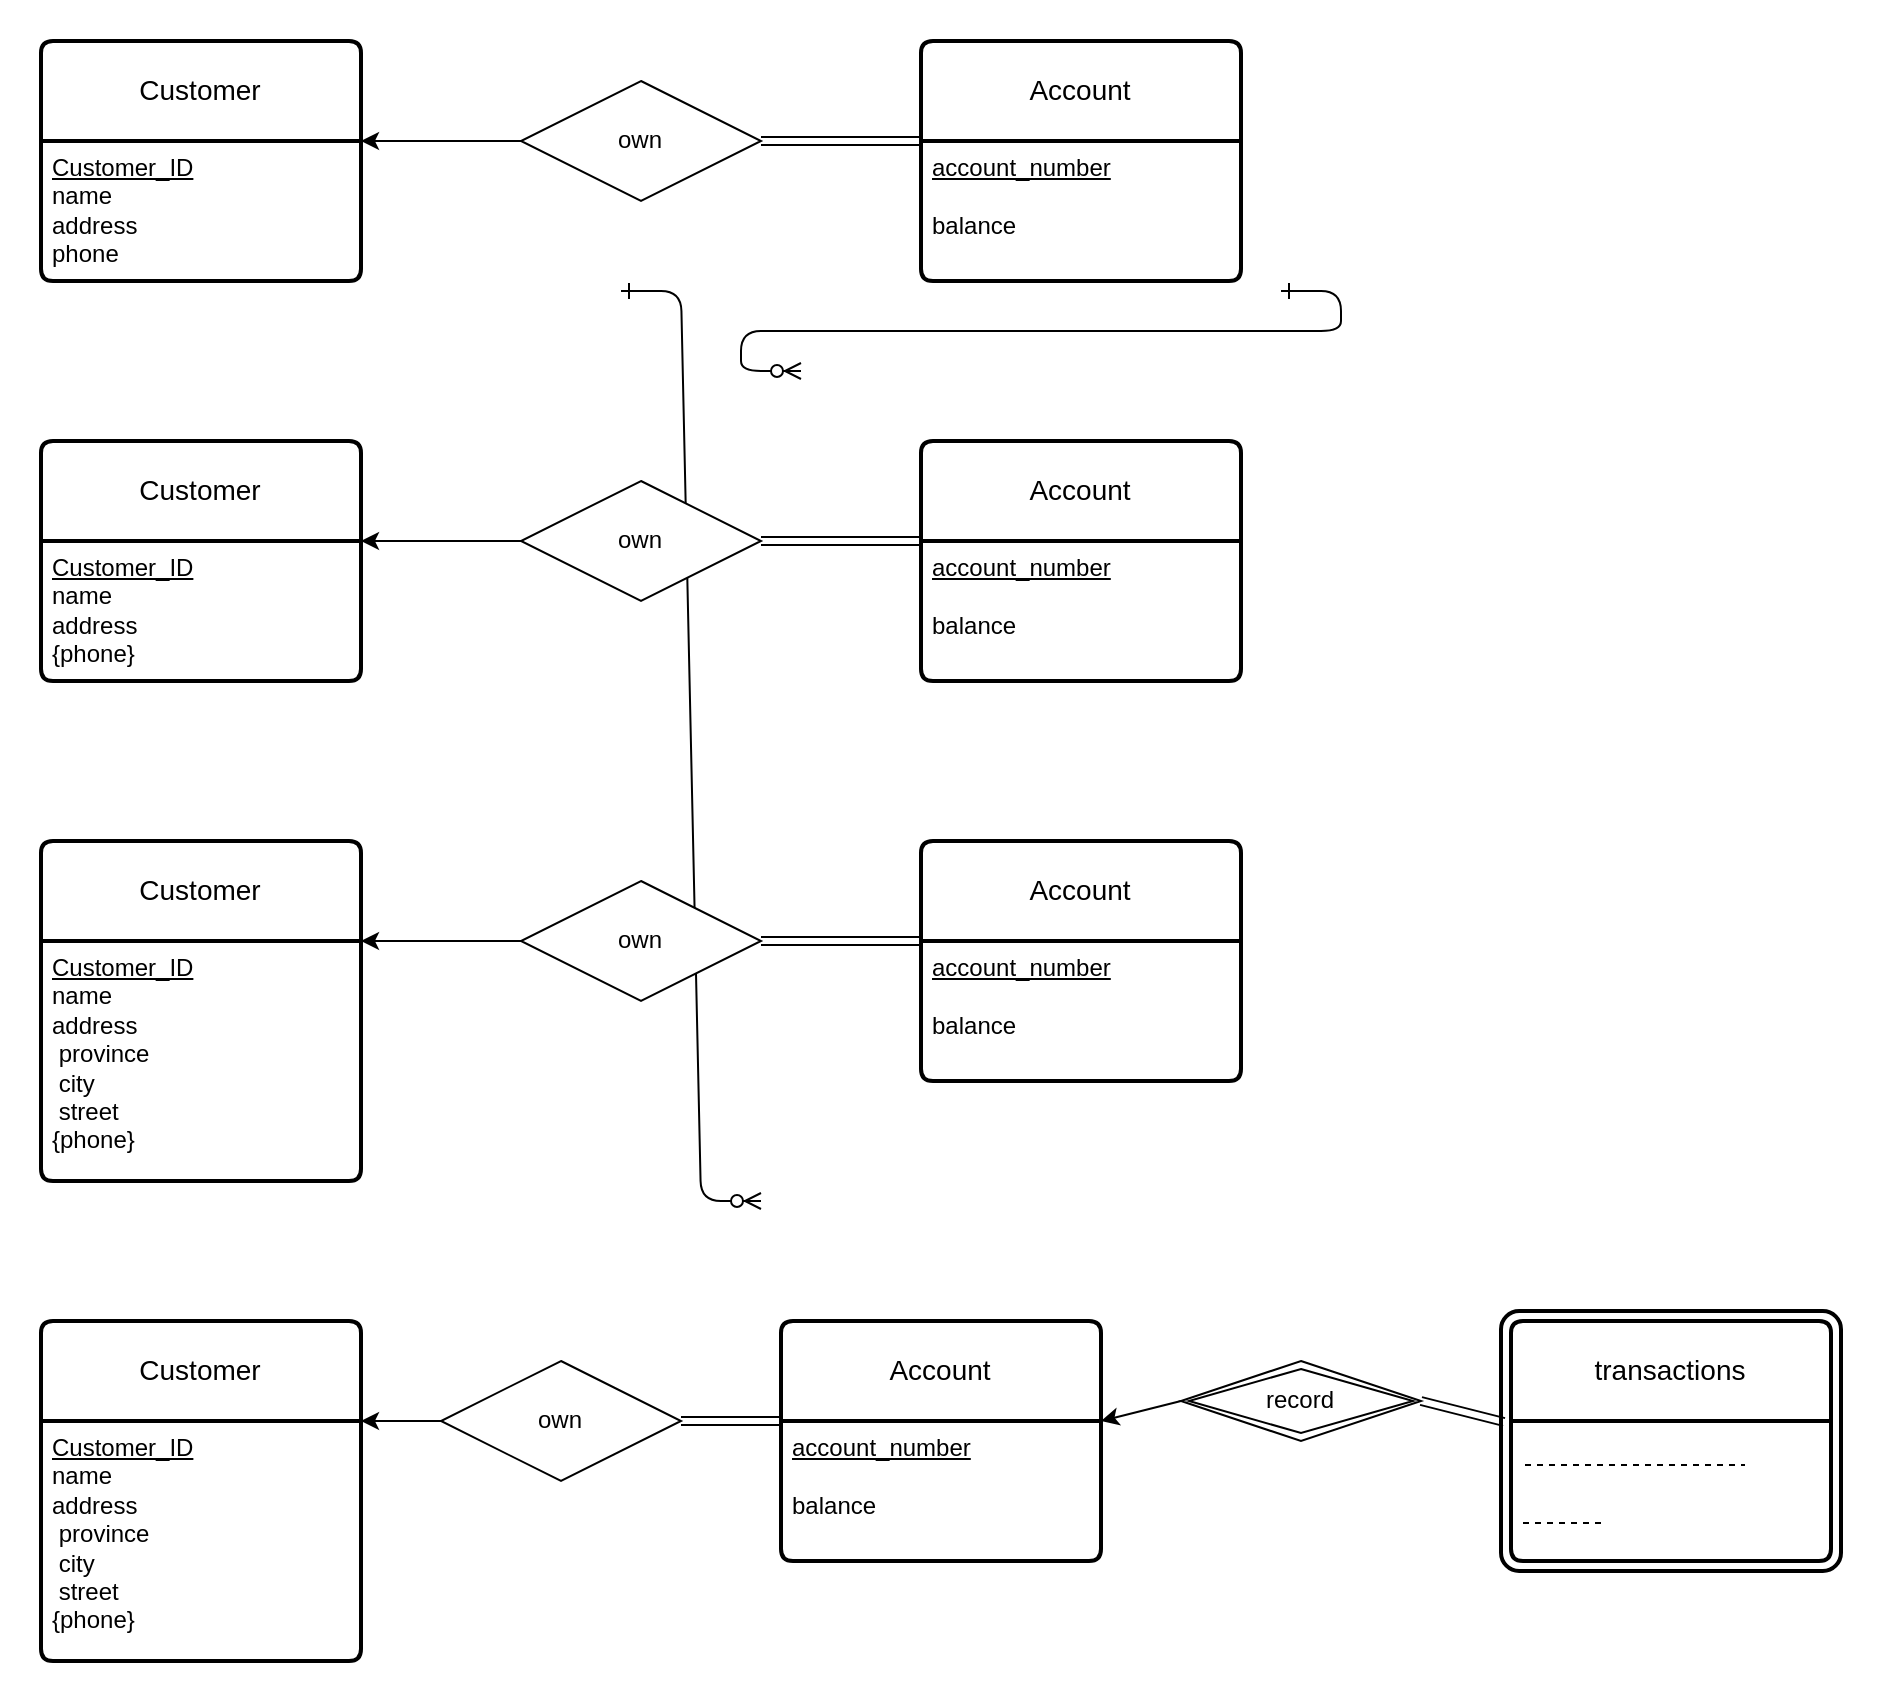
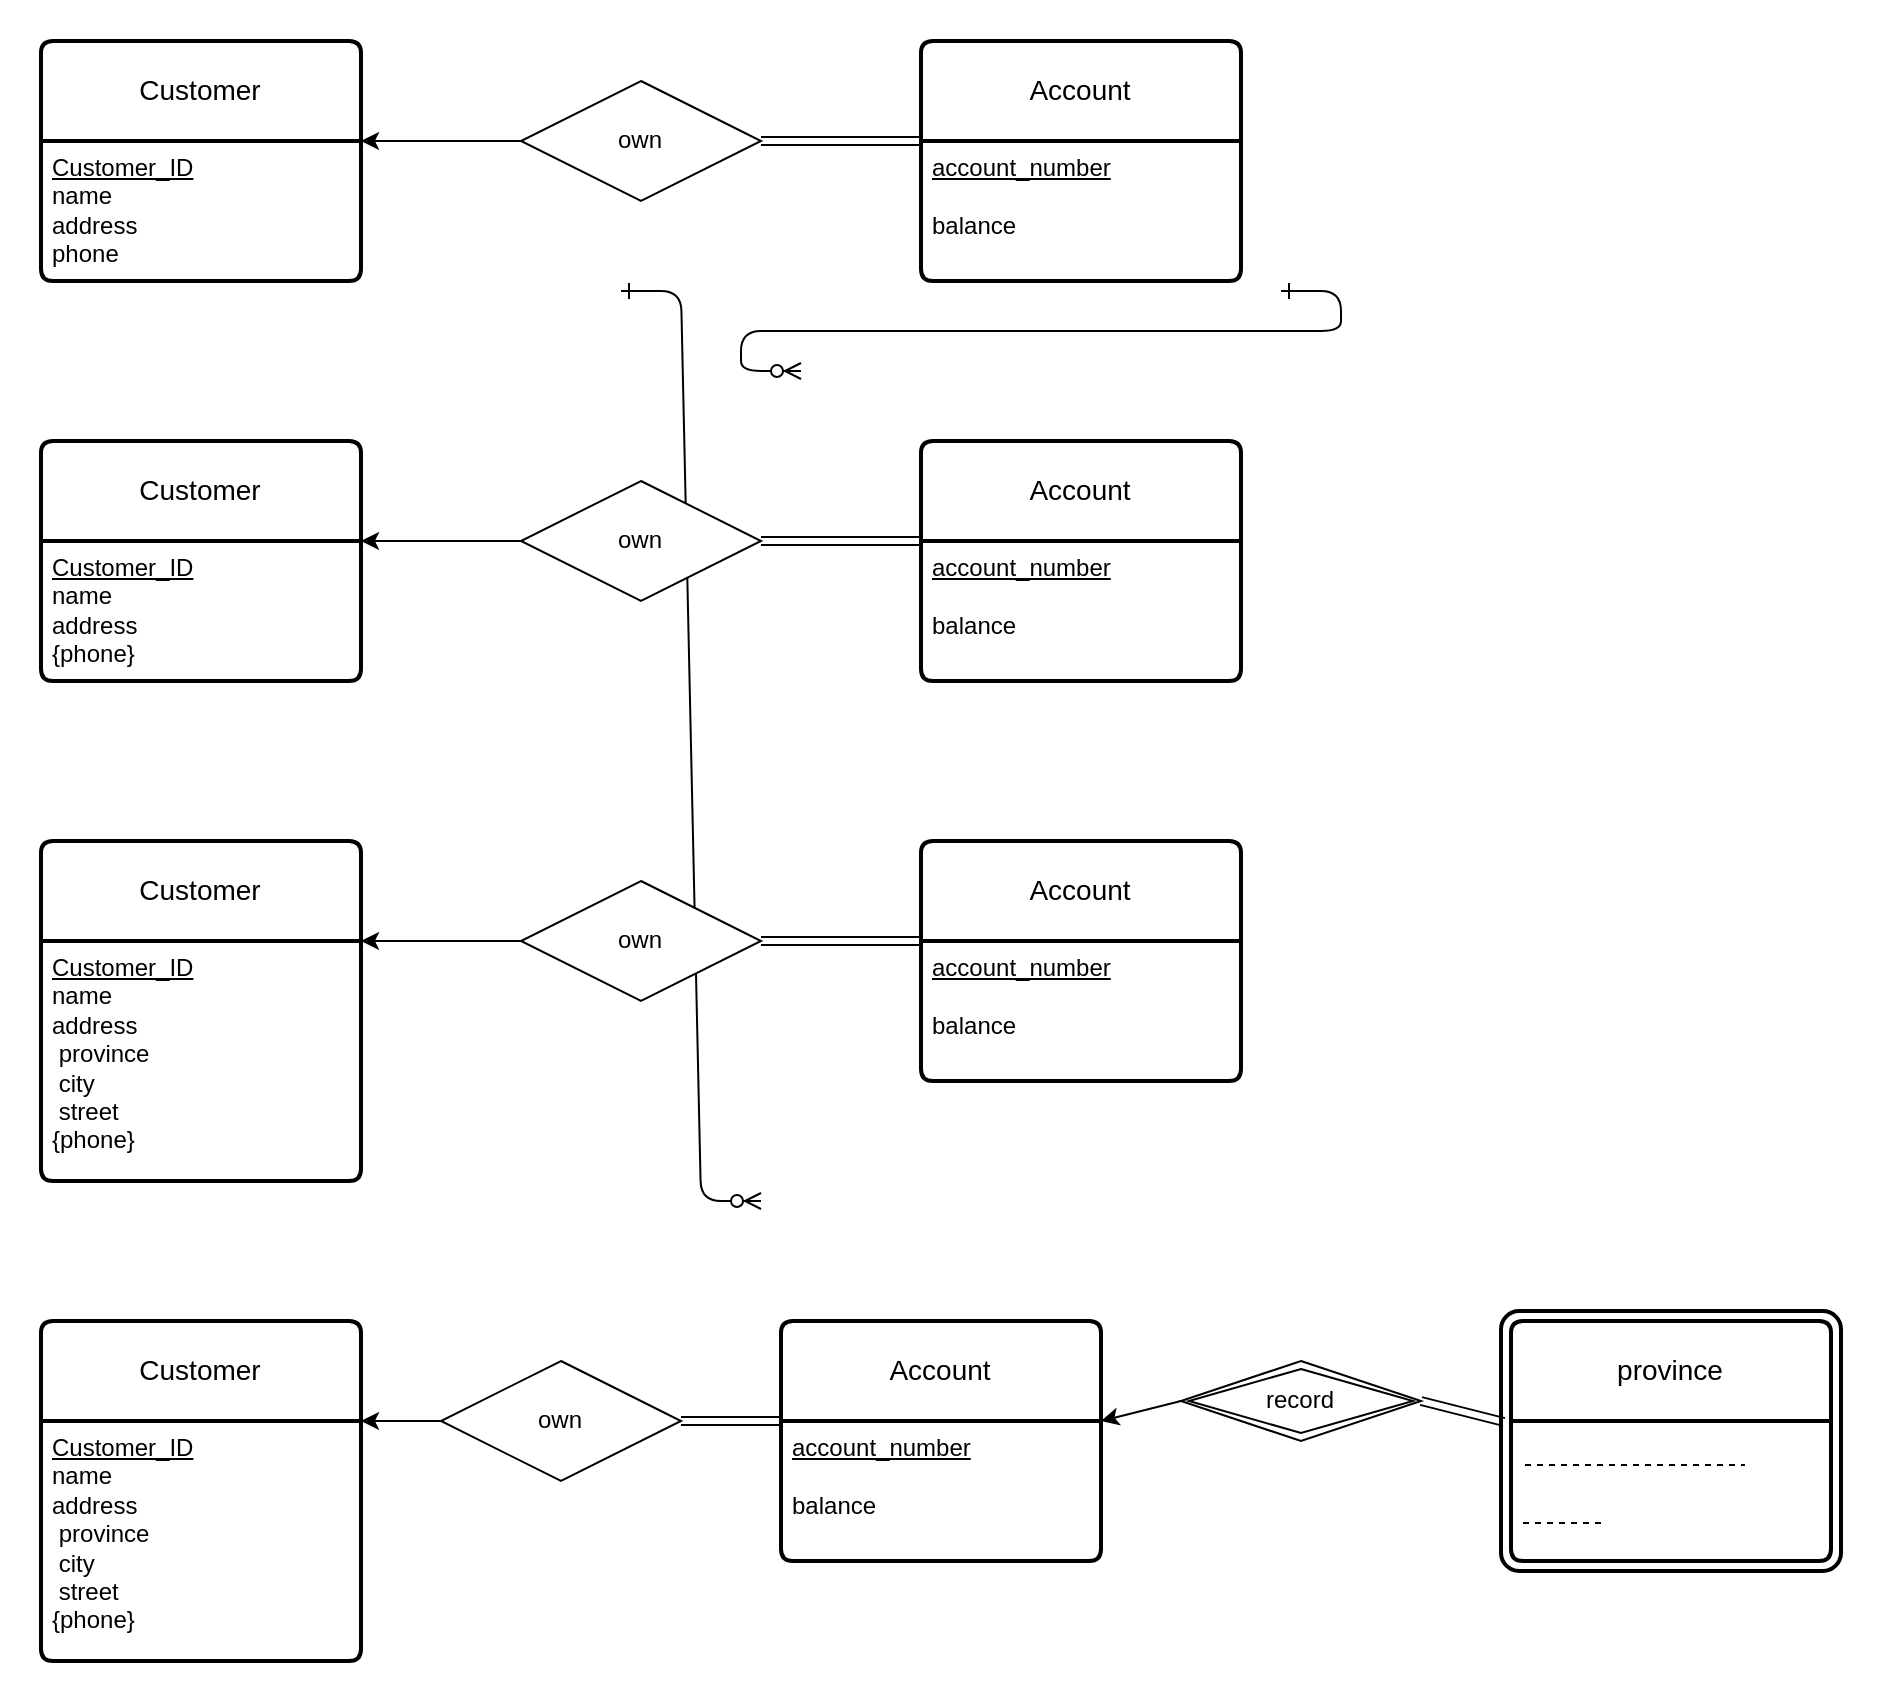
  <mxCell id="0" />
  <mxCell id="1" parent="0" />
  <mxCell id="2" value="" style="edgeStyle=entityRelationEdgeStyle;endArrow=ERzeroToMany;startArrow=ERone;endFill=1;startFill=0;" parent="1" edge="1"><mxGeometry width="100" height="100" relative="1" as="geometry"><mxPoint x="310" y="145" as="sourcePoint" /><mxPoint x="380" y="600" as="targetPoint" /></mxGeometry></mxCell>
  <mxCell id="3" value="" style="edgeStyle=entityRelationEdgeStyle;endArrow=ERzeroToMany;startArrow=ERone;endFill=1;startFill=0;" parent="1" edge="1"><mxGeometry width="100" height="100" relative="1" as="geometry"><mxPoint x="640" y="145" as="sourcePoint" /><mxPoint x="400" y="185" as="targetPoint" /></mxGeometry></mxCell>
  <mxCell id="4" value="Customer" style="swimlane;childLayout=stackLayout;horizontal=1;startSize=50;horizontalStack=0;rounded=1;fontSize=14;fontStyle=0;strokeWidth=2;resizeParent=0;resizeLast=1;shadow=0;dashed=0;align=center;arcSize=4;whiteSpace=wrap;html=1;" vertex="1" parent="1"><mxGeometry x="20" y="20" width="160" height="120" as="geometry" /></mxCell>
  <mxCell id="5" value="&lt;u&gt;Customer_ID&lt;br&gt;&lt;/u&gt;name&lt;br&gt;address&lt;br&gt;phone" style="align=left;strokeColor=none;fillColor=none;spacingLeft=4;fontSize=12;verticalAlign=top;resizable=0;rotatable=0;part=1;html=1;" vertex="1" parent="4"><mxGeometry y="50" width="160" height="70" as="geometry" /></mxCell>
  <mxCell id="6" value="Account" style="swimlane;childLayout=stackLayout;horizontal=1;startSize=50;horizontalStack=0;rounded=1;fontSize=14;fontStyle=0;strokeWidth=2;resizeParent=0;resizeLast=1;shadow=0;dashed=0;align=center;arcSize=4;whiteSpace=wrap;html=1;" vertex="1" parent="1"><mxGeometry x="460" y="20" width="160" height="120" as="geometry" /></mxCell>
  <mxCell id="7" value="&lt;u&gt;account_number&lt;br&gt;&lt;/u&gt;&lt;br&gt;balance" style="align=left;strokeColor=none;fillColor=none;spacingLeft=4;fontSize=12;verticalAlign=top;resizable=0;rotatable=0;part=1;html=1;" vertex="1" parent="6"><mxGeometry y="50" width="160" height="70" as="geometry" /></mxCell>
  <mxCell id="8" value="own" style="shape=rhombus;perimeter=rhombusPerimeter;whiteSpace=wrap;html=1;align=center;" vertex="1" parent="1"><mxGeometry x="260" y="40" width="120" height="60" as="geometry" /></mxCell>
  <mxCell id="9" value="" style="endArrow=none;html=1;rounded=0;shape=link;exitX=1;exitY=0.5;exitDx=0;exitDy=0;entryX=0;entryY=0;entryDx=0;entryDy=0;" edge="1" parent="1" source="8" target="7"><mxGeometry relative="1" as="geometry"><mxPoint x="380" y="80" as="sourcePoint" /><mxPoint x="460" y="80" as="targetPoint" /></mxGeometry></mxCell>
  <mxCell id="10" value="" style="endArrow=classic;html=1;rounded=0;endFill=1;entryX=1;entryY=0;entryDx=0;entryDy=0;exitX=0;exitY=0.5;exitDx=0;exitDy=0;" edge="1" parent="1" source="8" target="5"><mxGeometry relative="1" as="geometry"><mxPoint x="190" y="120" as="sourcePoint" /><mxPoint x="260" y="80" as="targetPoint" /><Array as="points" /></mxGeometry></mxCell>
  <mxCell id="11" value="Customer" style="swimlane;childLayout=stackLayout;horizontal=1;startSize=50;horizontalStack=0;rounded=1;fontSize=14;fontStyle=0;strokeWidth=2;resizeParent=0;resizeLast=1;shadow=0;dashed=0;align=center;arcSize=4;whiteSpace=wrap;html=1;" vertex="1" parent="1"><mxGeometry x="20" y="220" width="160" height="120" as="geometry" /></mxCell>
  <mxCell id="12" value="&lt;u&gt;Customer_ID&lt;br&gt;&lt;/u&gt;name&lt;br&gt;address&lt;br&gt;{phone}" style="align=left;strokeColor=none;fillColor=none;spacingLeft=4;fontSize=12;verticalAlign=top;resizable=0;rotatable=0;part=1;html=1;" vertex="1" parent="11"><mxGeometry y="50" width="160" height="70" as="geometry" /></mxCell>
  <mxCell id="13" value="Account" style="swimlane;childLayout=stackLayout;horizontal=1;startSize=50;horizontalStack=0;rounded=1;fontSize=14;fontStyle=0;strokeWidth=2;resizeParent=0;resizeLast=1;shadow=0;dashed=0;align=center;arcSize=4;whiteSpace=wrap;html=1;" vertex="1" parent="1"><mxGeometry x="460" y="220" width="160" height="120" as="geometry" /></mxCell>
  <mxCell id="14" value="&lt;u&gt;account_number&lt;br&gt;&lt;/u&gt;&lt;br&gt;balance" style="align=left;strokeColor=none;fillColor=none;spacingLeft=4;fontSize=12;verticalAlign=top;resizable=0;rotatable=0;part=1;html=1;" vertex="1" parent="13"><mxGeometry y="50" width="160" height="70" as="geometry" /></mxCell>
  <mxCell id="15" value="own" style="shape=rhombus;perimeter=rhombusPerimeter;whiteSpace=wrap;html=1;align=center;" vertex="1" parent="1"><mxGeometry x="260" y="240" width="120" height="60" as="geometry" /></mxCell>
  <mxCell id="16" value="" style="endArrow=none;html=1;rounded=0;shape=link;exitX=1;exitY=0.5;exitDx=0;exitDy=0;entryX=0;entryY=0;entryDx=0;entryDy=0;" edge="1" parent="1" source="15" target="14"><mxGeometry relative="1" as="geometry"><mxPoint x="380" y="280" as="sourcePoint" /><mxPoint x="460" y="280" as="targetPoint" /></mxGeometry></mxCell>
  <mxCell id="17" value="" style="endArrow=classic;html=1;rounded=0;endFill=1;entryX=1;entryY=0;entryDx=0;entryDy=0;exitX=0;exitY=0.5;exitDx=0;exitDy=0;" edge="1" parent="1" source="15" target="12"><mxGeometry relative="1" as="geometry"><mxPoint x="190" y="320" as="sourcePoint" /><mxPoint x="260" y="280" as="targetPoint" /><Array as="points" /></mxGeometry></mxCell>
  <mxCell id="18" value="Customer" style="swimlane;childLayout=stackLayout;horizontal=1;startSize=50;horizontalStack=0;rounded=1;fontSize=14;fontStyle=0;strokeWidth=2;resizeParent=0;resizeLast=1;shadow=0;dashed=0;align=center;arcSize=4;whiteSpace=wrap;html=1;" vertex="1" parent="1"><mxGeometry x="20" y="420" width="160" height="170" as="geometry" /></mxCell>
  <mxCell id="19" value="&lt;u&gt;Customer_ID&lt;br&gt;&lt;/u&gt;name&lt;br&gt;address&lt;br&gt;&lt;span style=&quot;white-space: pre;&quot;&gt; &lt;/span&gt;province&lt;br&gt;&lt;span style=&quot;white-space: pre;&quot;&gt; &lt;/span&gt;city&lt;br&gt;&lt;span style=&quot;white-space: pre;&quot;&gt; &lt;/span&gt;street&lt;br&gt;{phone}" style="align=left;strokeColor=none;fillColor=none;spacingLeft=4;fontSize=12;verticalAlign=top;resizable=0;rotatable=0;part=1;html=1;" vertex="1" parent="18"><mxGeometry y="50" width="160" height="120" as="geometry" /></mxCell>
  <mxCell id="20" value="Account" style="swimlane;childLayout=stackLayout;horizontal=1;startSize=50;horizontalStack=0;rounded=1;fontSize=14;fontStyle=0;strokeWidth=2;resizeParent=0;resizeLast=1;shadow=0;dashed=0;align=center;arcSize=4;whiteSpace=wrap;html=1;" vertex="1" parent="1"><mxGeometry x="460" y="420" width="160" height="120" as="geometry" /></mxCell>
  <mxCell id="21" value="&lt;u&gt;account_number&lt;br&gt;&lt;/u&gt;&lt;br&gt;balance" style="align=left;strokeColor=none;fillColor=none;spacingLeft=4;fontSize=12;verticalAlign=top;resizable=0;rotatable=0;part=1;html=1;" vertex="1" parent="20"><mxGeometry y="50" width="160" height="70" as="geometry" /></mxCell>
  <mxCell id="22" value="own" style="shape=rhombus;perimeter=rhombusPerimeter;whiteSpace=wrap;html=1;align=center;" vertex="1" parent="1"><mxGeometry x="260" y="440" width="120" height="60" as="geometry" /></mxCell>
  <mxCell id="23" value="" style="endArrow=none;html=1;rounded=0;shape=link;exitX=1;exitY=0.5;exitDx=0;exitDy=0;entryX=0;entryY=0;entryDx=0;entryDy=0;" edge="1" parent="1" source="22" target="21"><mxGeometry relative="1" as="geometry"><mxPoint x="380" y="480" as="sourcePoint" /><mxPoint x="460" y="480" as="targetPoint" /></mxGeometry></mxCell>
  <mxCell id="24" value="" style="endArrow=classic;html=1;rounded=0;endFill=1;entryX=1;entryY=0;entryDx=0;entryDy=0;exitX=0;exitY=0.5;exitDx=0;exitDy=0;" edge="1" parent="1" source="22" target="19"><mxGeometry relative="1" as="geometry"><mxPoint x="190" y="520" as="sourcePoint" /><mxPoint x="260" y="480" as="targetPoint" /><Array as="points" /></mxGeometry></mxCell>
  <mxCell id="25" value="Customer" style="swimlane;childLayout=stackLayout;horizontal=1;startSize=50;horizontalStack=0;rounded=1;fontSize=14;fontStyle=0;strokeWidth=2;resizeParent=0;resizeLast=1;shadow=0;dashed=0;align=center;arcSize=4;whiteSpace=wrap;html=1;" vertex="1" parent="1"><mxGeometry x="20" y="660" width="160" height="170" as="geometry" /></mxCell>
  <mxCell id="26" value="&lt;u&gt;Customer_ID&lt;br&gt;&lt;/u&gt;name&lt;br&gt;address&lt;br&gt;&lt;span style=&quot;white-space: pre;&quot;&gt; &lt;/span&gt;province&lt;br&gt;&lt;span style=&quot;white-space: pre;&quot;&gt; &lt;/span&gt;city&lt;br&gt;&lt;span style=&quot;white-space: pre;&quot;&gt; &lt;/span&gt;street&lt;br&gt;{phone}" style="align=left;strokeColor=none;fillColor=none;spacingLeft=4;fontSize=12;verticalAlign=top;resizable=0;rotatable=0;part=1;html=1;" vertex="1" parent="25"><mxGeometry y="50" width="160" height="120" as="geometry" /></mxCell>
  <mxCell id="27" value="Account" style="swimlane;childLayout=stackLayout;horizontal=1;startSize=50;horizontalStack=0;rounded=1;fontSize=14;fontStyle=0;strokeWidth=2;resizeParent=0;resizeLast=1;shadow=0;dashed=0;align=center;arcSize=4;whiteSpace=wrap;html=1;" vertex="1" parent="1"><mxGeometry x="390" y="660" width="160" height="120" as="geometry" /></mxCell>
  <mxCell id="28" value="&lt;u&gt;account_number&lt;br&gt;&lt;/u&gt;&lt;br&gt;balance" style="align=left;strokeColor=none;fillColor=none;spacingLeft=4;fontSize=12;verticalAlign=top;resizable=0;rotatable=0;part=1;html=1;" vertex="1" parent="27"><mxGeometry y="50" width="160" height="70" as="geometry" /></mxCell>
  <mxCell id="29" value="own" style="shape=rhombus;perimeter=rhombusPerimeter;whiteSpace=wrap;html=1;align=center;" vertex="1" parent="1"><mxGeometry x="220" y="680" width="120" height="60" as="geometry" /></mxCell>
  <mxCell id="30" value="" style="endArrow=none;html=1;rounded=0;shape=link;exitX=1;exitY=0.5;exitDx=0;exitDy=0;entryX=0;entryY=0;entryDx=0;entryDy=0;" edge="1" parent="1" source="29" target="28"><mxGeometry relative="1" as="geometry"><mxPoint x="380" y="720" as="sourcePoint" /><mxPoint x="460" y="720" as="targetPoint" /></mxGeometry></mxCell>
  <mxCell id="31" value="" style="endArrow=classic;html=1;rounded=0;endFill=1;entryX=1;entryY=0;entryDx=0;entryDy=0;exitX=0;exitY=0.5;exitDx=0;exitDy=0;" edge="1" parent="1" source="29" target="26"><mxGeometry relative="1" as="geometry"><mxPoint x="190" y="760" as="sourcePoint" /><mxPoint x="260" y="720" as="targetPoint" /><Array as="points" /></mxGeometry></mxCell>
  <mxCell id="32" value="" style="group" vertex="1" connectable="0" parent="1"><mxGeometry x="750" y="655" width="170" height="130" as="geometry" /></mxCell>
  <mxCell id="33" value="" style="rounded=1;arcSize=7;whiteSpace=wrap;html=1;align=center;strokeWidth=2;container=0;" vertex="1" parent="32"><mxGeometry width="170" height="130" as="geometry" /></mxCell>
- <mxCell id="34" value="transactions" style="swimlane;childLayout=stackLayout;horizontal=1;startSize=50;horizontalStack=0;rounded=1;fontSize=14;fontStyle=0;strokeWidth=2;resizeParent=0;resizeLast=1;shadow=0;align=center;arcSize=4;whiteSpace=wrap;html=1;container=0;" vertex="1" parent="32"><mxGeometry x="5" y="5" width="160" height="120" as="geometry" /></mxCell>
+ <mxCell id="34" value="province" style="swimlane;childLayout=stackLayout;horizontal=1;startSize=50;horizontalStack=0;rounded=1;fontSize=14;fontStyle=0;strokeWidth=2;resizeParent=0;resizeLast=1;shadow=0;align=center;arcSize=4;whiteSpace=wrap;html=1;container=0;" vertex="1" parent="32"><mxGeometry x="5" y="5" width="160" height="120" as="geometry" /></mxCell>
  <mxCell id="35" value="" style="endArrow=none;html=1;rounded=0;dashed=1;" edge="1" parent="32"><mxGeometry relative="1" as="geometry"><mxPoint x="12" y="77" as="sourcePoint" /><mxPoint x="122" y="77" as="targetPoint" /><Array as="points"><mxPoint x="82" y="77" /></Array></mxGeometry></mxCell>
  <mxCell id="36" value="" style="endArrow=none;html=1;rounded=0;dashed=1;" edge="1" parent="32"><mxGeometry relative="1" as="geometry"><mxPoint x="11" y="106" as="sourcePoint" /><mxPoint x="51" y="106" as="targetPoint" /></mxGeometry></mxCell>
  <mxCell id="37" value="record" style="shape=rhombus;double=1;perimeter=rhombusPerimeter;whiteSpace=wrap;html=1;align=center;" vertex="1" parent="1"><mxGeometry x="590" y="680" width="120" height="40" as="geometry" /></mxCell>
  <mxCell id="38" value="" style="endArrow=none;html=1;rounded=0;exitX=1;exitY=0.5;exitDx=0;exitDy=0;entryX=0.009;entryY=0.427;entryDx=0;entryDy=0;entryPerimeter=0;shape=link;" edge="1" parent="1" source="37" target="33"><mxGeometry relative="1" as="geometry"><mxPoint x="760" y="709.5" as="sourcePoint" /><mxPoint x="920" y="709.5" as="targetPoint" /></mxGeometry></mxCell>
  <mxCell id="39" value="" style="endArrow=classic;html=1;rounded=0;exitX=0;exitY=0.5;exitDx=0;exitDy=0;endFill=1;entryX=1;entryY=0;entryDx=0;entryDy=0;" edge="1" parent="1" source="37" target="28"><mxGeometry relative="1" as="geometry"><mxPoint x="590" y="709.5" as="sourcePoint" /><mxPoint x="670" y="750" as="targetPoint" /></mxGeometry></mxCell>
